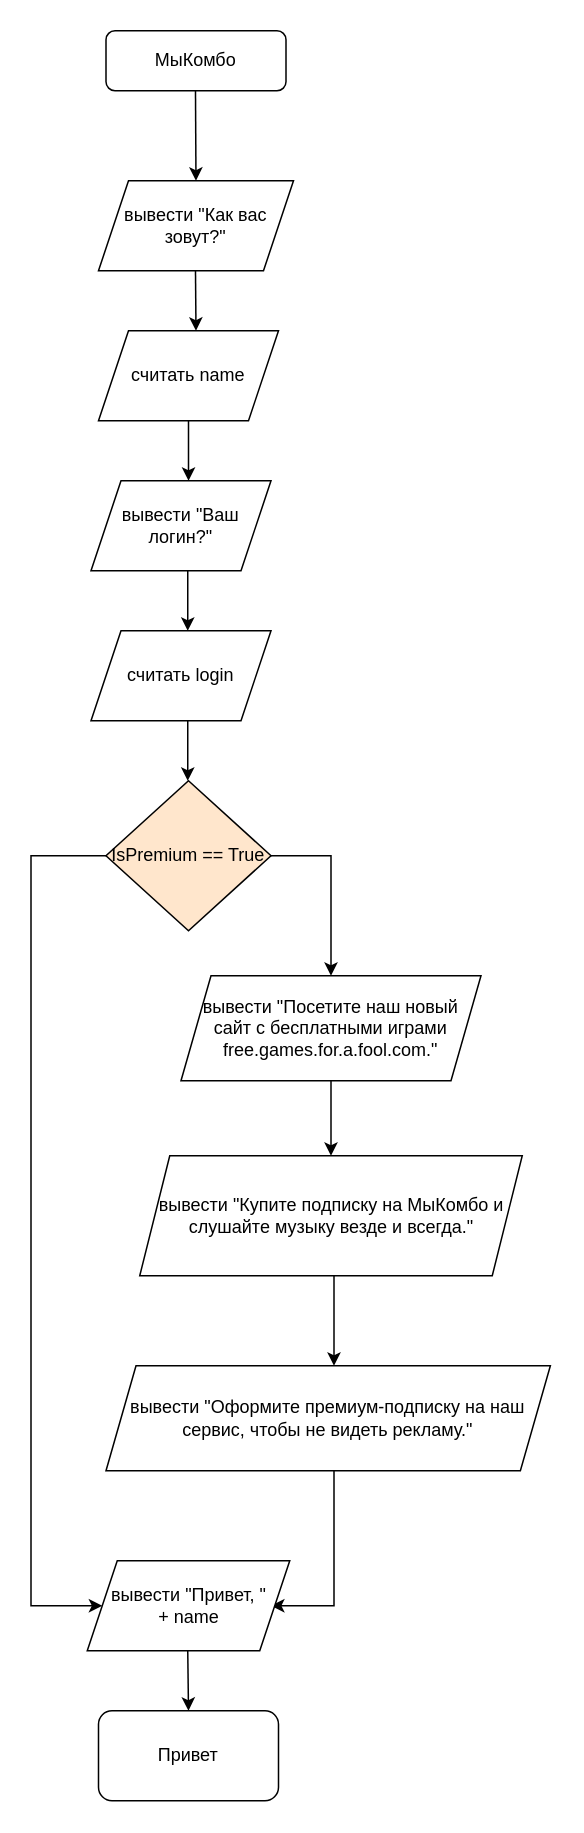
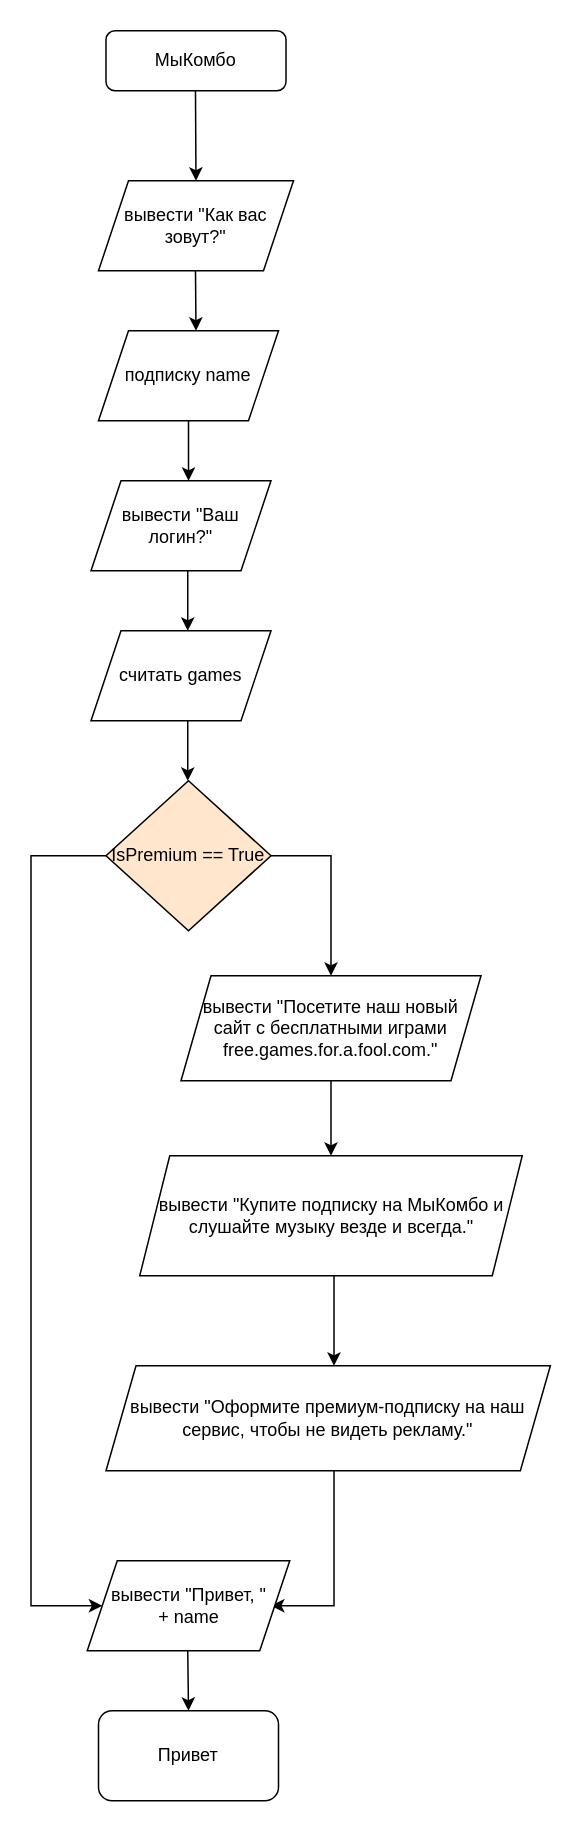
  <mxCell id="0" />
  <mxCell id="1" parent="0" />
  <mxCell id="2" value="МыКомбо" style="rounded=1;whiteSpace=wrap;html=1;fontSize=12;glass=0;strokeWidth=1;shadow=0;" parent="1" vertex="1"><mxGeometry x="70" y="20" width="120" height="40" as="geometry" /></mxCell>
  <mxCell id="3" value="вывести &quot;Как вас зовут?&quot;" style="shape=parallelogram;perimeter=parallelogramPerimeter;whiteSpace=wrap;html=1;fixedSize=1;" parent="1" vertex="1"><mxGeometry x="65" y="120" width="130" height="60" as="geometry" /></mxCell>
  <mxCell id="4" value="" style="endArrow=classic;html=1;rounded=0;" parent="1" edge="1"><mxGeometry width="50" height="50" relative="1" as="geometry"><mxPoint x="129.66" y="180" as="sourcePoint" /><mxPoint x="130" y="220" as="targetPoint" /></mxGeometry></mxCell>
  <mxCell id="5" value="" style="endArrow=classic;html=1;rounded=0;entryX=0.5;entryY=0;entryDx=0;entryDy=0;" parent="1" target="3" edge="1"><mxGeometry width="50" height="50" relative="1" as="geometry"><mxPoint x="129.66" y="60" as="sourcePoint" /><mxPoint x="129.66" y="110" as="targetPoint" /></mxGeometry></mxCell>
- <mxCell id="6" value="считать name" style="shape=parallelogram;perimeter=parallelogramPerimeter;whiteSpace=wrap;html=1;fixedSize=1;" parent="1" vertex="1"><mxGeometry x="65" y="220" width="120" height="60" as="geometry" /></mxCell>
+ <mxCell id="6" value="подписку name" style="shape=parallelogram;perimeter=parallelogramPerimeter;whiteSpace=wrap;html=1;fixedSize=1;" parent="1" vertex="1"><mxGeometry x="65" y="220" width="120" height="60" as="geometry" /></mxCell>
  <mxCell id="7" value="" style="endArrow=classic;html=1;rounded=0;exitX=0.5;exitY=1;exitDx=0;exitDy=0;entryX=0.542;entryY=0;entryDx=0;entryDy=0;entryPerimeter=0;" parent="1" source="6" target="8" edge="1"><mxGeometry x="-1" y="-120" width="50" height="50" relative="1" as="geometry"><mxPoint x="120" y="280" as="sourcePoint" /><mxPoint x="125" y="320" as="targetPoint" /><mxPoint y="-10" as="offset" /></mxGeometry></mxCell>
  <mxCell id="8" value="вывести &quot;Ваш логин?&quot;" style="shape=parallelogram;perimeter=parallelogramPerimeter;whiteSpace=wrap;html=1;fixedSize=1;" parent="1" vertex="1"><mxGeometry x="60" y="320" width="120" height="60" as="geometry" /></mxCell>
  <mxCell id="9" value="" style="endArrow=classic;html=1;rounded=0;" edge="1" parent="1"><mxGeometry width="50" height="50" relative="1" as="geometry"><mxPoint x="124.5" y="380" as="sourcePoint" /><mxPoint x="124.5" y="420" as="targetPoint" /></mxGeometry></mxCell>
- <mxCell id="10" value="считать login" style="shape=parallelogram;perimeter=parallelogramPerimeter;whiteSpace=wrap;html=1;fixedSize=1;" vertex="1" parent="1"><mxGeometry x="60" y="420" width="120" height="60" as="geometry" /></mxCell>
+ <mxCell id="10" value="считать games" style="shape=parallelogram;perimeter=parallelogramPerimeter;whiteSpace=wrap;html=1;fixedSize=1;" vertex="1" parent="1"><mxGeometry x="60" y="420" width="120" height="60" as="geometry" /></mxCell>
  <mxCell id="11" value="IsPremium == True" style="rhombus;whiteSpace=wrap;html=1;fillColor=#ffe6cc;" vertex="1" parent="1"><mxGeometry x="70" y="520" width="110" height="100" as="geometry" /></mxCell>
  <mxCell id="12" value="" style="endArrow=classic;html=1;rounded=0;" edge="1" parent="1"><mxGeometry x="-1" y="-187" width="50" height="50" relative="1" as="geometry"><mxPoint x="124.5" y="480" as="sourcePoint" /><mxPoint x="124.5" y="520" as="targetPoint" /><mxPoint x="7" y="-50" as="offset" /></mxGeometry></mxCell>
  <mxCell id="13" value="" style="endArrow=classic;html=1;rounded=0;entryX=0;entryY=0.5;entryDx=0;entryDy=0;" edge="1" parent="1" target="21"><mxGeometry width="50" height="50" relative="1" as="geometry"><mxPoint x="70" y="570" as="sourcePoint" /><mxPoint x="90" y="1070" as="targetPoint" /><Array as="points"><mxPoint x="20" y="570" /><mxPoint x="20" y="1070" /></Array></mxGeometry></mxCell>
  <mxCell id="14" value="" style="endArrow=classic;html=1;rounded=0;" edge="1" parent="1"><mxGeometry x="1" y="-117" width="50" height="50" relative="1" as="geometry"><mxPoint x="180" y="570" as="sourcePoint" /><mxPoint x="220" y="650" as="targetPoint" /><Array as="points"><mxPoint x="220" y="570" /></Array><mxPoint x="7" y="40" as="offset" /></mxGeometry></mxCell>
  <mxCell id="15" value="вывести &quot;Посетите наш новый сайт с бесплатными играми free.games.for.a.fool.com.&quot;" style="shape=parallelogram;perimeter=parallelogramPerimeter;whiteSpace=wrap;html=1;fixedSize=1;" vertex="1" parent="1"><mxGeometry x="120" y="650" width="200" height="70" as="geometry" /></mxCell>
  <mxCell id="16" value="" style="endArrow=classic;html=1;rounded=0;" edge="1" parent="1"><mxGeometry x="-1" y="-85" width="50" height="50" relative="1" as="geometry"><mxPoint x="220" y="720" as="sourcePoint" /><mxPoint x="220" y="770" as="targetPoint" /><mxPoint x="5" y="-30" as="offset" /></mxGeometry></mxCell>
  <mxCell id="17" value="вывести &quot;Купите подписку на МыКомбо и слушайте музыку везде и всегда.&quot;" style="shape=parallelogram;perimeter=parallelogramPerimeter;whiteSpace=wrap;html=1;fixedSize=1;" vertex="1" parent="1"><mxGeometry x="92.5" y="770" width="255" height="80" as="geometry" /></mxCell>
  <mxCell id="18" value="вывести &quot;Оформите премиум-подписку на наш сервис, чтобы не видеть рекламу.&quot;" style="shape=parallelogram;perimeter=parallelogramPerimeter;whiteSpace=wrap;html=1;fixedSize=1;" vertex="1" parent="1"><mxGeometry x="70" y="910" width="296.25" height="70" as="geometry" /></mxCell>
  <mxCell id="19" value="" style="endArrow=classic;html=1;rounded=0;" edge="1" parent="1"><mxGeometry x="-0.333" y="-240" width="50" height="50" relative="1" as="geometry"><mxPoint x="222" y="850" as="sourcePoint" /><mxPoint x="222" y="910" as="targetPoint" /><mxPoint as="offset" /></mxGeometry></mxCell>
  <mxCell id="20" value="" style="endArrow=classic;html=1;rounded=0;" edge="1" parent="1"><mxGeometry x="-1" y="-85" width="50" height="50" relative="1" as="geometry"><mxPoint x="222" y="980" as="sourcePoint" /><mxPoint x="180" y="1070" as="targetPoint" /><Array as="points"><mxPoint x="222" y="1070" /></Array><mxPoint x="5" y="-30" as="offset" /></mxGeometry></mxCell>
  <mxCell id="21" value="вывести &quot;Привет, &quot;&lt;br&gt;+ name" style="shape=parallelogram;perimeter=parallelogramPerimeter;whiteSpace=wrap;html=1;fixedSize=1;" vertex="1" parent="1"><mxGeometry x="57.5" y="1040" width="135" height="60" as="geometry" /></mxCell>
  <mxCell id="22" value="" style="endArrow=classic;html=1;rounded=0;" edge="1" parent="1"><mxGeometry x="1" y="-157" width="50" height="50" relative="1" as="geometry"><mxPoint x="124.5" y="1100" as="sourcePoint" /><mxPoint x="125" y="1140" as="targetPoint" /><mxPoint x="17" y="70" as="offset" /></mxGeometry></mxCell>
  <mxCell id="23" value="Привет" style="rounded=1;whiteSpace=wrap;html=1;" vertex="1" parent="1"><mxGeometry x="65" y="1140" width="120" height="60" as="geometry" /></mxCell>
